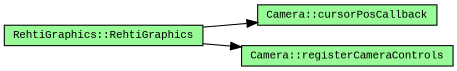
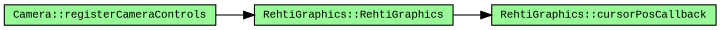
  digraph {
    fontname="Liberation Mono"
    rankdir=RL
    node [color=black fillcolor=palegreen fontname="Liberation Mono" fontsize=10 shape=record style=filled]
    edge [color=black dir=back fontname="Liberation Mono" fontsize=10 labelfontname=Helvetica labelfontsize=10 style=solid]
-   n1 [fontcolor=black height=0.2 label="Camera::cursorPosCallback" width=0.4]
+   n1 [fontcolor=black height=0.2 label="RehtiGraphics::cursorPosCallback" width=0.4]
    n2 [height=0.2 label="RehtiGraphics::RehtiGraphics" width=0.4]
    n3 [height=0.2 label="Camera::registerCameraControls" width=0.4]
    n1 -> n2
-   n3 -> n2
+   n2 -> n3
  }
